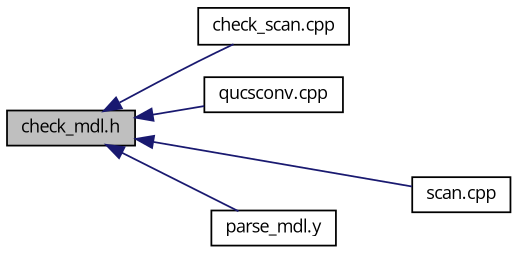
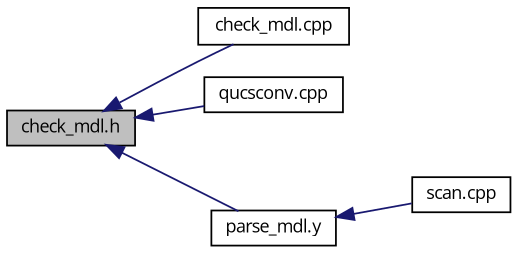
  digraph {
    fontname="Open Sans"
    rankdir=LR
    node [color=black fillcolor=white fontname="Open Sans" fontsize=10 shape=record style=filled]
    edge [color=midnightblue dir=back fontname="Open Sans" fontsize=10 labelfontname=Helvetica labelfontsize=10 style=solid]
    n1 [fillcolor=grey75 fontcolor=black height=0.2 label="check_mdl.h" width=0.4]
-   n2 [height=0.2 label="check_scan.cpp" width=0.4]
+   n2 [height=0.2 label="check_mdl.cpp" width=0.4]
    n3 [height=0.2 label="qucsconv.cpp" width=0.4]
    n4 [height=0.2 label="scan.cpp" width=0.4]
    n5 [height=0.2 label="parse_mdl.y" width=0.4]
    n1 -> n2
    n1 -> n3
-   n1 -> n4
+   n5 -> n4
    n1 -> n5
  }
